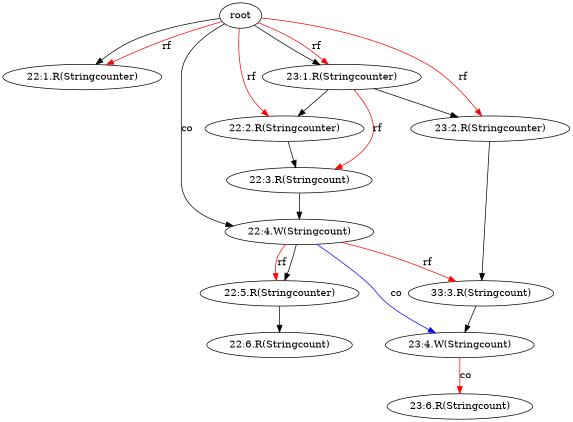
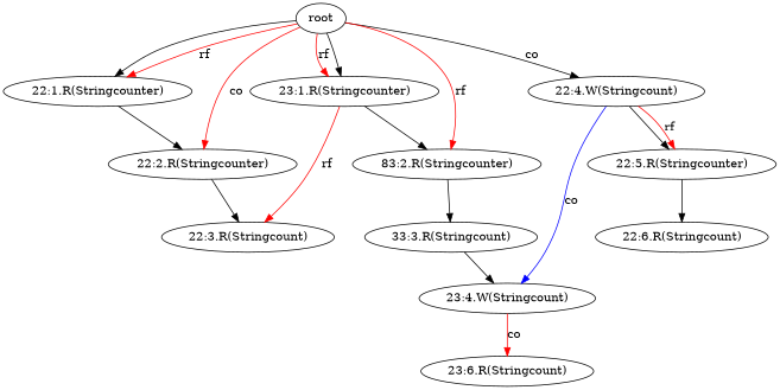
  digraph {
    n1 [label="22:1.R(Stringcounter)"]
    n2 [label="22:2.R(Stringcounter)"]
    n3 [label="22:3.R(Stringcount)"]
    root
    n5 [label="23:1.R(Stringcounter)"]
    n6 [label="22:4.W(Stringcount)"]
-   n7 [label="23:2.R(Stringcounter)"]
+   n7 [label="83:2.R(Stringcounter)"]
    n8 [label="23:4.W(Stringcount)"]
    n9 [label="22:5.R(Stringcounter)"]
    n10 [label="33:3.R(Stringcount)"]
    n11 [label="23:6.R(Stringcount)"]
    n12 [label="22:6.R(Stringcount)"]
-   n5 -> n2
+   n1 -> n2
    n2 -> n3
-   n3 -> n6
    root -> n1
    root -> n1 [color=red label=rf]
-   root -> n2 [color=red label=rf]
+   root -> n2 [color=red label=co]
    root -> n5
    root -> n5 [color=red label=rf]
    root -> n6 [color=black label=co]
    root -> n7 [color=red label=rf]
    n5 -> n3 [color=red label=rf]
    n5 -> n7
    n6 -> n8 [color=blue label=co]
    n6 -> n9
    n6 -> n9 [color=red label=rf]
-   n6 -> n10 [color=red label=rf]
    n7 -> n10
    n8 -> n11 [color=red label=co]
    n9 -> n12
    n10 -> n8
  }
